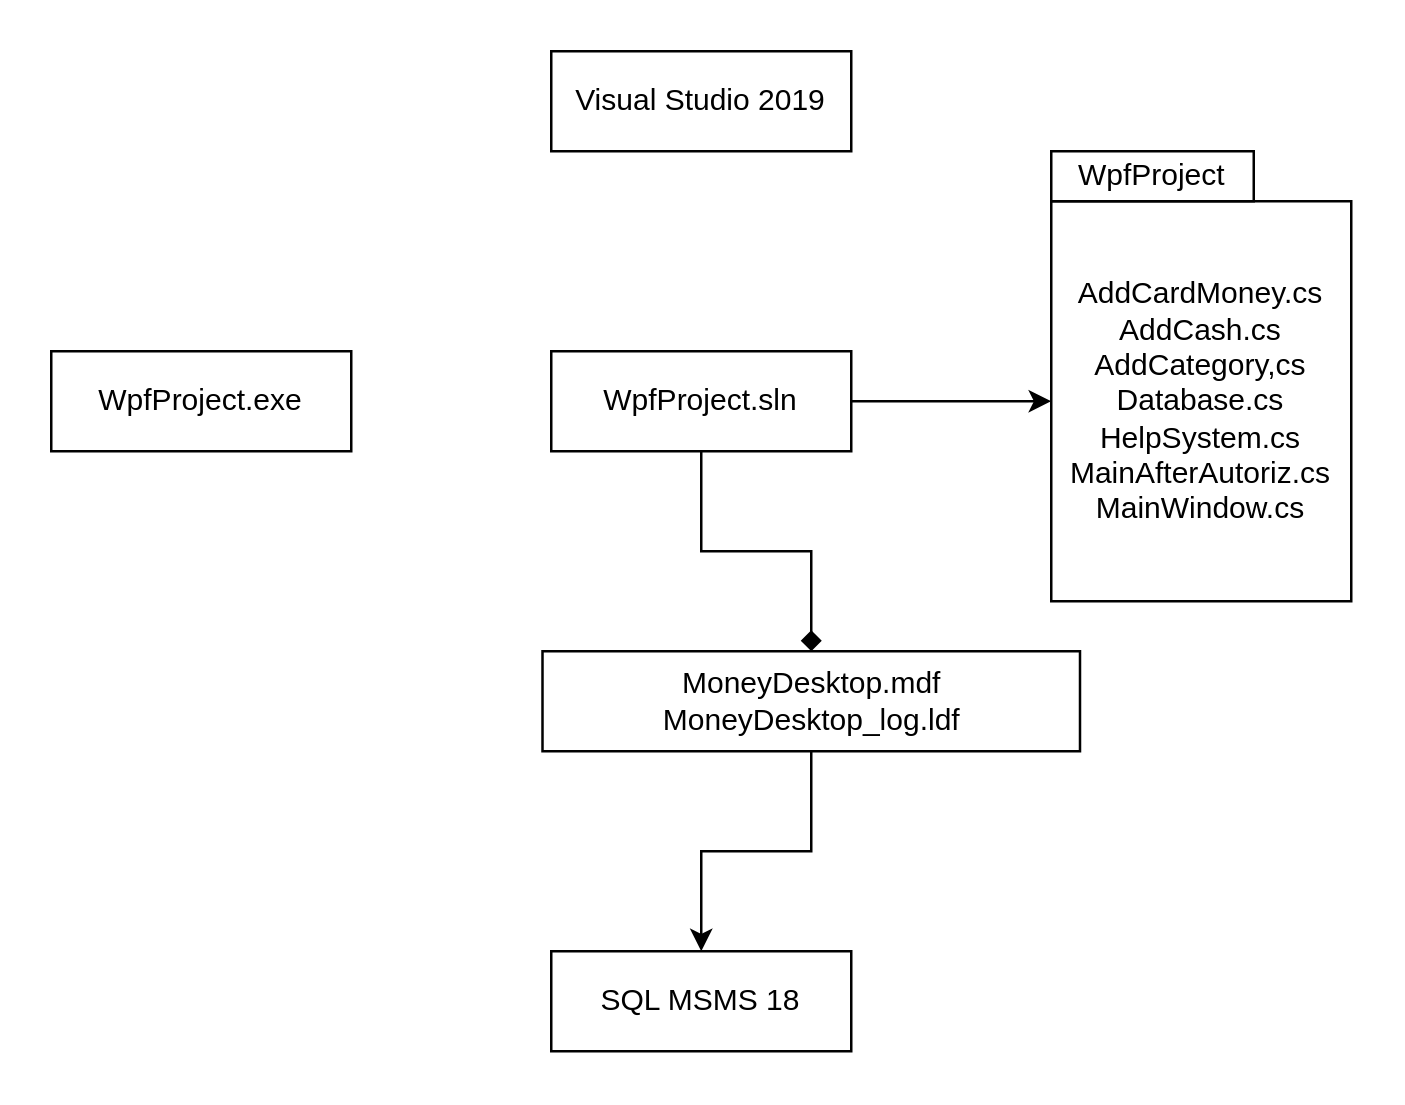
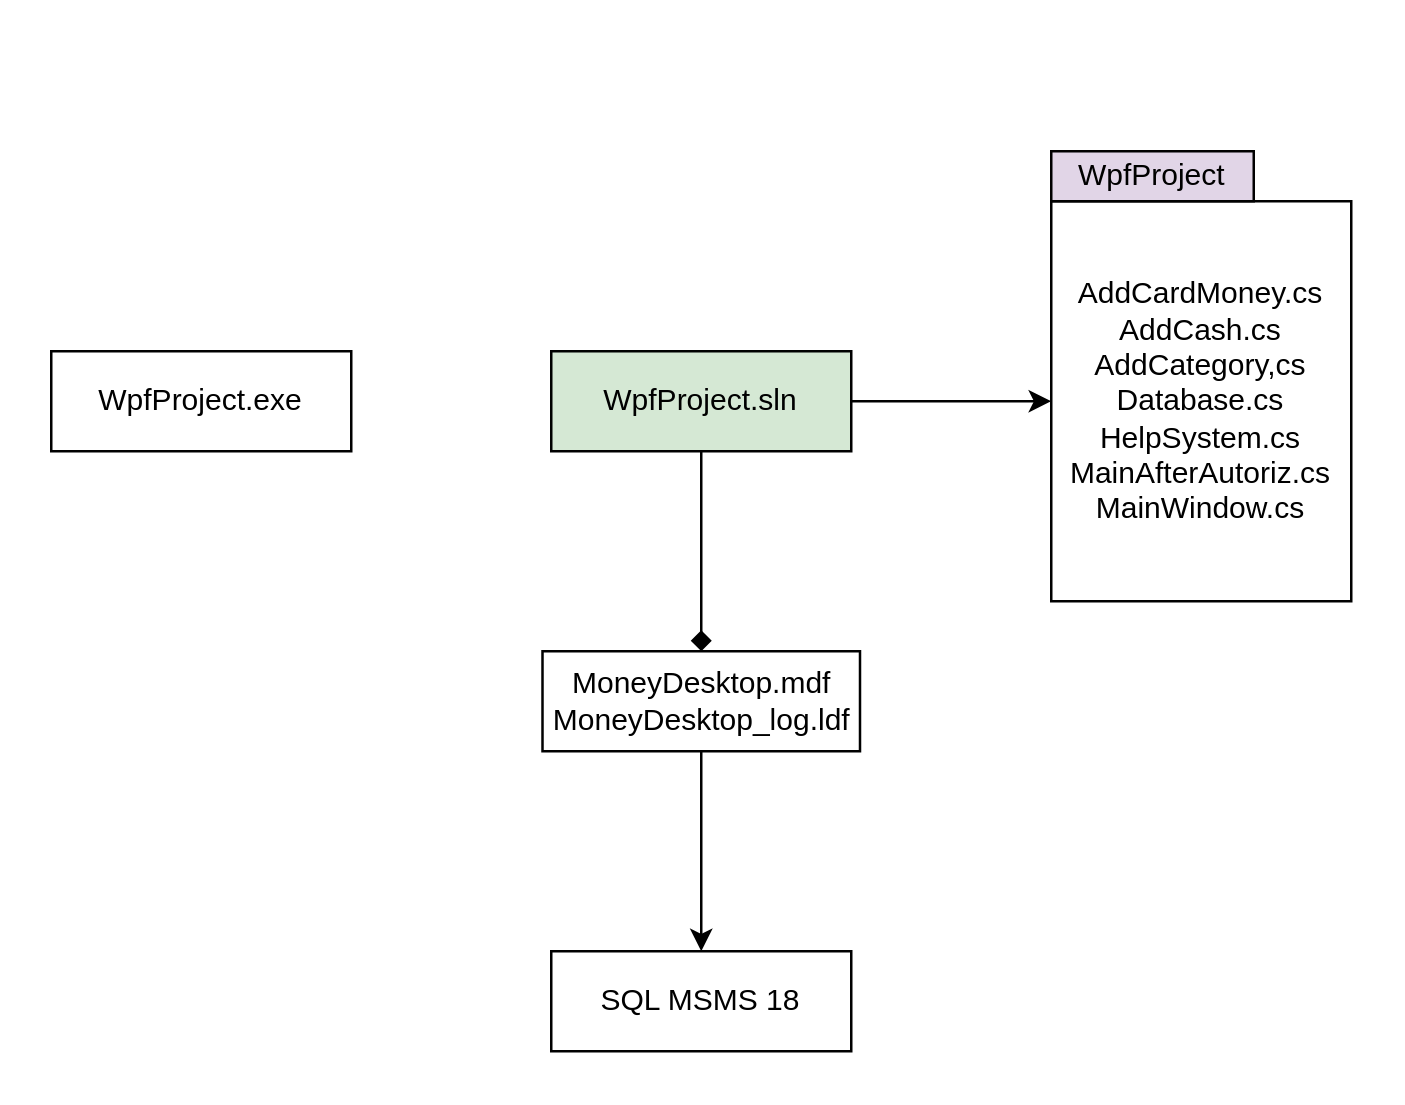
  <mxCell id="0" />
  <mxCell id="1" parent="0" />
  <mxCell id="2" value="WpfProject.exe" style="rounded=0;whiteSpace=wrap;html=1;" parent="1" vertex="1"><mxGeometry x="20" y="140" width="120" height="40" as="geometry" /></mxCell>
  <mxCell id="3" value="" style="edgeStyle=orthogonalEdgeStyle;rounded=0;orthogonalLoop=1;jettySize=auto;html=1;endArrow=diamond;" parent="1" source="5" target="8" edge="1"><mxGeometry relative="1" as="geometry" /></mxCell>
  <mxCell id="4" value="" style="edgeStyle=orthogonalEdgeStyle;rounded=0;orthogonalLoop=1;jettySize=auto;html=1;" parent="1" source="5" target="6" edge="1"><mxGeometry relative="1" as="geometry" /></mxCell>
- <mxCell id="5" value="WpfProject.sln" style="rounded=0;whiteSpace=wrap;html=1;" parent="1" vertex="1"><mxGeometry x="220" y="140" width="120" height="40" as="geometry" /></mxCell>
+ <mxCell id="5" value="WpfProject.sln" style="rounded=0;whiteSpace=wrap;html=1;fillColor=#d5e8d4;" parent="1" vertex="1"><mxGeometry x="220" y="140" width="120" height="40" as="geometry" /></mxCell>
  <mxCell id="6" value="AddCardMoney.cs&lt;br&gt;AddCash.cs&lt;br&gt;AddCategory,cs&lt;br&gt;Database.cs&lt;br&gt;HelpSystem.cs&lt;br&gt;MainAfterAutoriz.cs&lt;br&gt;MainWindow.cs" style="rounded=0;whiteSpace=wrap;html=1;" parent="1" vertex="1"><mxGeometry x="420" y="80" width="120" height="160" as="geometry" /></mxCell>
  <mxCell id="7" value="" style="edgeStyle=orthogonalEdgeStyle;rounded=0;orthogonalLoop=1;jettySize=auto;html=1;" parent="1" source="8" target="9" edge="1"><mxGeometry relative="1" as="geometry" /></mxCell>
- <mxCell id="8" value="MoneyDesktop.mdf&lt;br&gt;MoneyDesktop_log.ldf" style="rounded=0;whiteSpace=wrap;html=1;" parent="1" vertex="1"><mxGeometry x="216.5" y="260" width="215" height="40" as="geometry" /></mxCell>
+ <mxCell id="8" value="MoneyDesktop.mdf&lt;br&gt;MoneyDesktop_log.ldf" style="rounded=0;whiteSpace=wrap;html=1;" parent="1" vertex="1"><mxGeometry x="216.5" y="260" width="127" height="40" as="geometry" /></mxCell>
  <mxCell id="9" value="SQL MSMS 18" style="rounded=0;whiteSpace=wrap;html=1;" parent="1" vertex="1"><mxGeometry x="220" y="380" width="120" height="40" as="geometry" /></mxCell>
- <mxCell id="10" value="Visual Studio 2019" style="rounded=0;whiteSpace=wrap;html=1;" parent="1" vertex="1"><mxGeometry x="220" y="20" width="120" height="40" as="geometry" /></mxCell>
- <mxCell id="11" value="WpfProject" style="rounded=0;whiteSpace=wrap;html=1;fillColor=#ffffff;" parent="1" vertex="1"><mxGeometry x="420" y="60" width="81" height="20" as="geometry" /></mxCell>
+ <mxCell id="11" value="WpfProject" style="rounded=0;whiteSpace=wrap;html=1;fillColor=#e1d5e7;" parent="1" vertex="1"><mxGeometry x="420" y="60" width="81" height="20" as="geometry" /></mxCell>
